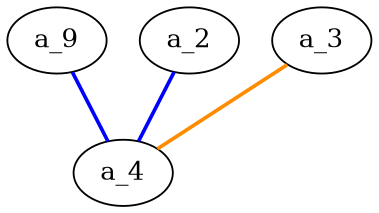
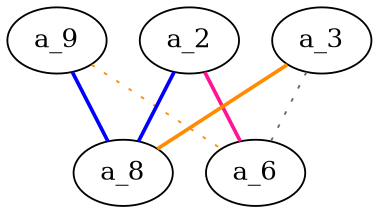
  graph {
    node [style=state]
    edge [color=blue style=bold]
    n1 [label=a_9]
-   a_4
+   a_4 [label=a_8]
+   a_6
    a_2
    a_3
    n1 -- a_4
+   n1 -- a_6 [color=darkorange style=dotted]
    a_2 -- a_4
+   a_2 -- a_6 [color=deeppink]
    a_3 -- a_4 [color=darkorange]
+   a_3 -- a_6 [color=gray40 style=dotted]
  }
